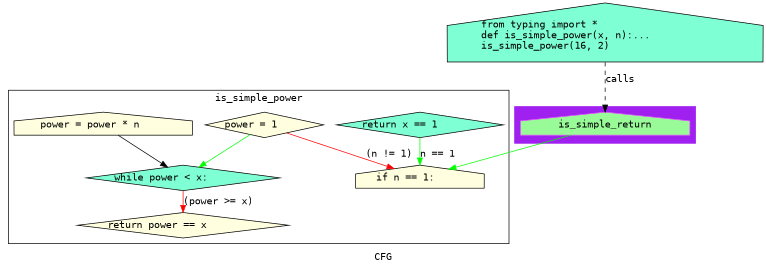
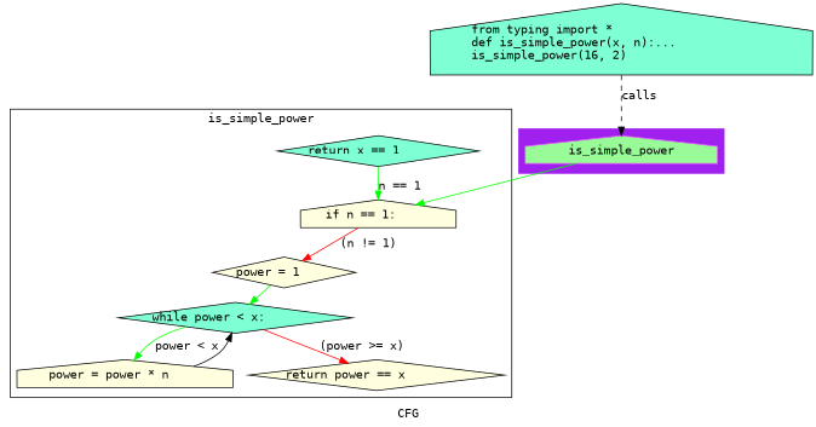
  digraph {
    compound=True
    fontname="DejaVu Sans Mono"
    label=CFG
    pack=False
    rankdir=TB
    ranksep=0.02
    node [fillcolor=lightyellow fontname="DejaVu Sans Mono" shape=house style="filled,solid"]
    edge [color=green fontname="DejaVu Sans Mono"]
-   n1 [color="#E552FF" fillcolor=palegreen height=0.5 label=is_simple_return linenum="[10]" style=filled width=1.9444]
+   n1 [color="#E552FF" fillcolor=palegreen height=0.5 label=is_simple_power linenum="[10]" style=filled width=1.9444]
    n2 [height=0.5 label="if n == 1:\l" linenum="[3]" width=2.5277]
    n3 [fillcolor=aquamarine height=0.5 label="return x == 1\l" linenum="[4]" shape=diamond width=3.2823]
    n4 [height=0.5 label="power = 1\l" linenum="[5]" shape=diamond width=1.2639]
    n5 [fillcolor=aquamarine height=0.5 label="while power < x:\l" linenum="[6]" shape=diamond width=3.1062]
    n6 [height=0.5 label="power = power * n\l" linenum="[7]" width=2.1806]
    n7 [height=0.5 label="return power == x\l" linenum="[8]" shape=diamond width=4.1559]
    n8 [fillcolor=aquamarine height=0.73611 label="from typing import *\ldef is_simple_power(x, n):...\lis_simple_power(16, 2)\l" linenum="[1]" width=3.5556]
    subgraph cluster_1 {
      color=purple
      compound=true
      label=""
      shape=tab
      style=filled
      n1
    }
    subgraph cluster_2 {
      label=is_simple_power
      n2
      n3
      n4
      n5
      n6
      n7
    }
    n1 -> n2
-   n4 -> n2 [color=red label="(n != 1)"]
+   n2 -> n4 [color=red label="(n != 1)"]
    n3 -> n2 [label="n == 1"]
    n4 -> n5
+   n5 -> n6 [label="power < x"]
    n5 -> n7 [color=red label="(power >= x)"]
    n6 -> n5 [color=black]
    n8 -> n1 [label=calls style=dashed color=""]
  }
